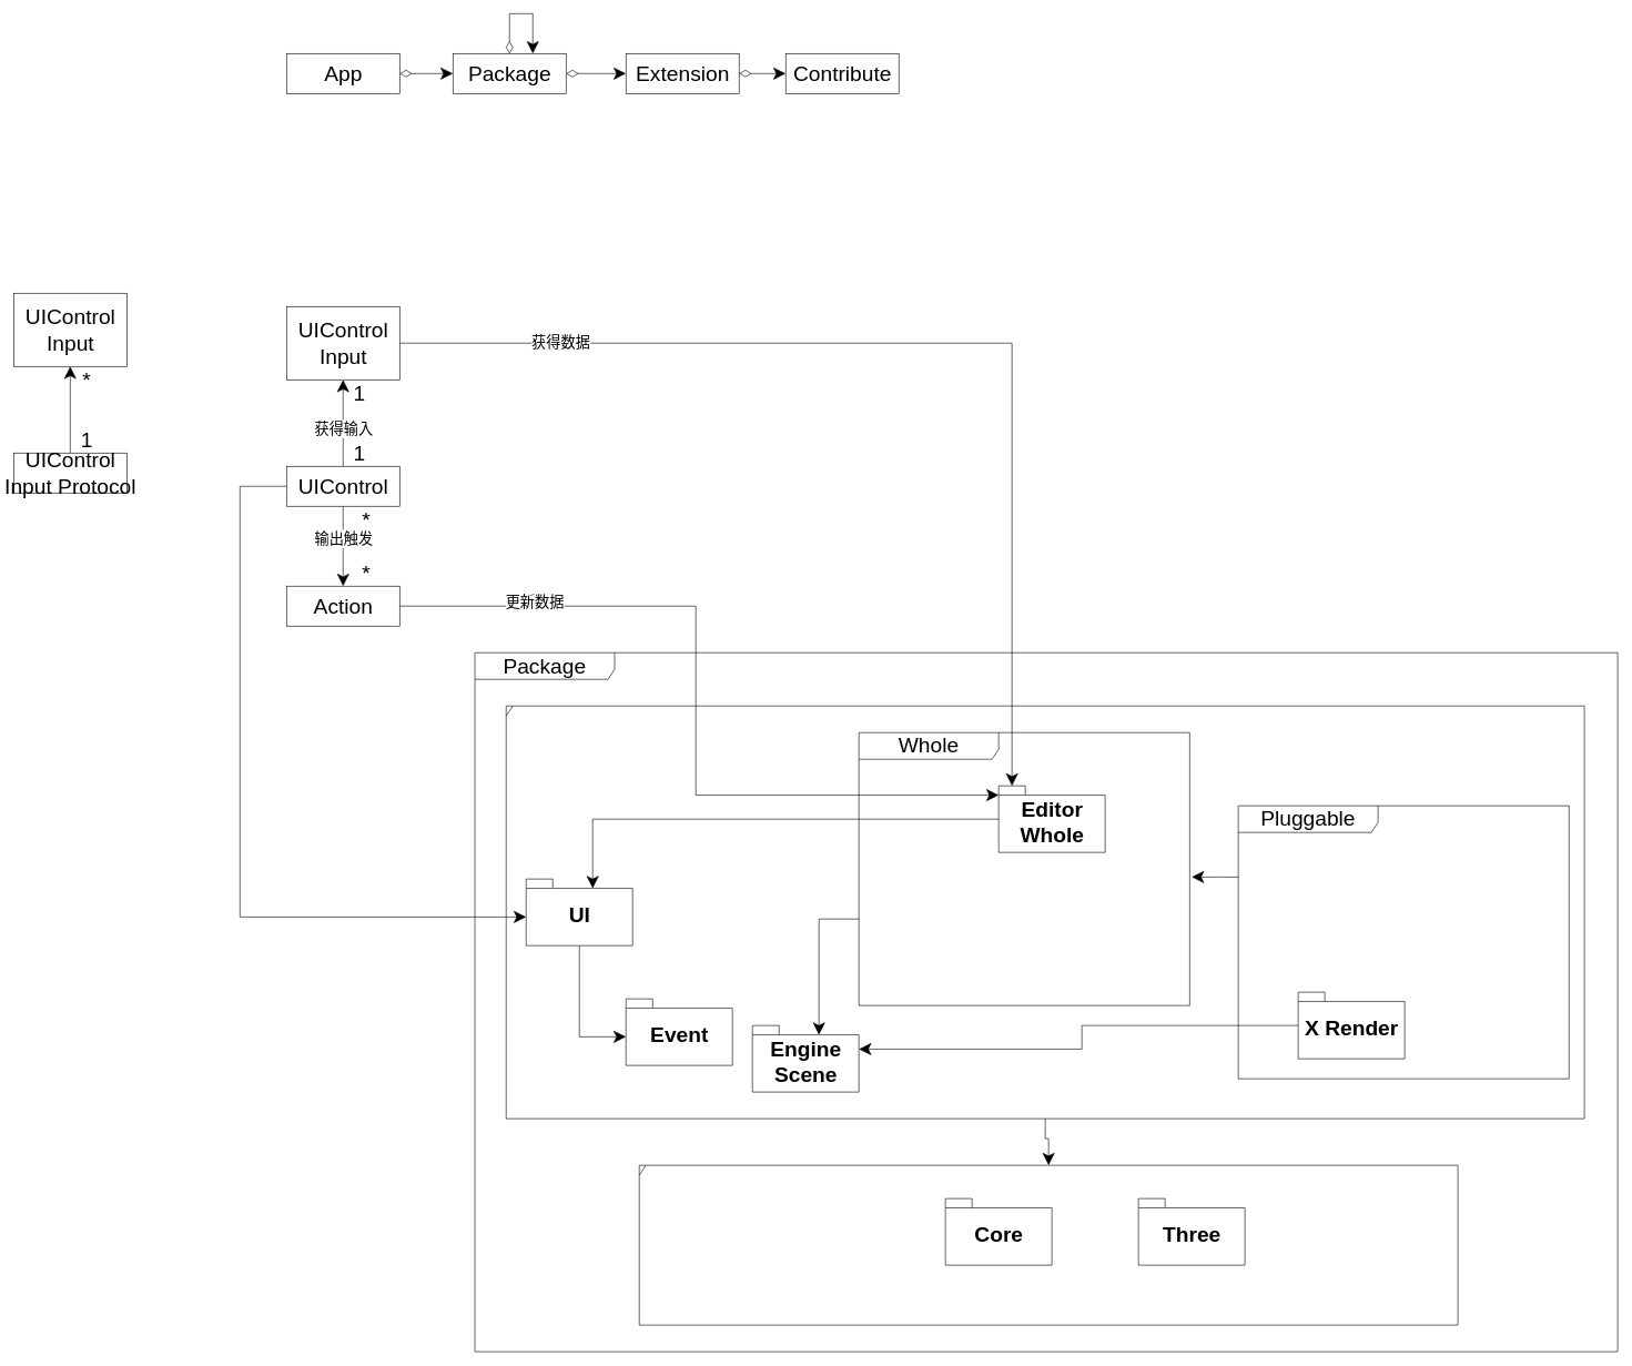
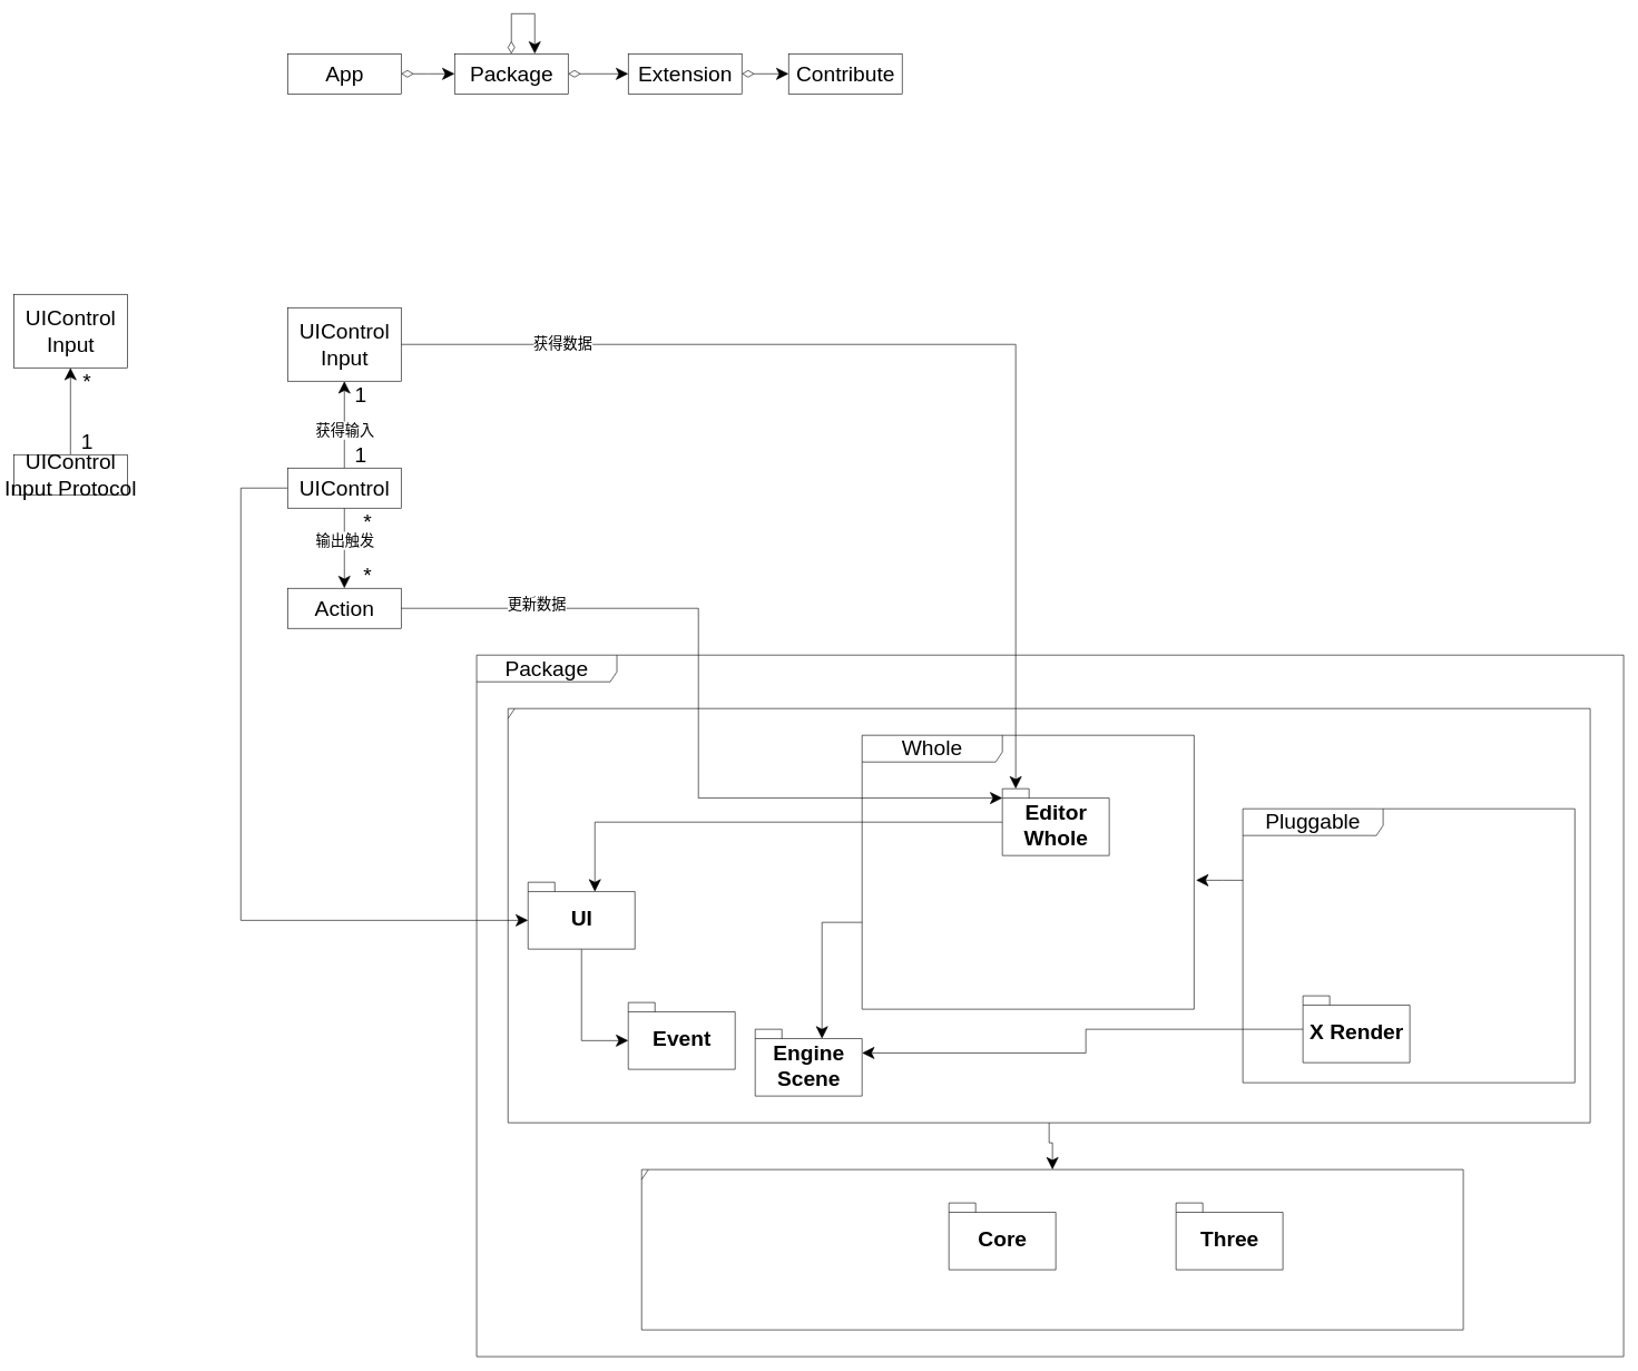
  <mxCell id="0" />
  <mxCell id="1" parent="0" />
  <mxCell id="2" value="&lt;font style=&quot;font-size: 32px&quot;&gt;Whole&lt;/font&gt;" style="shape=umlFrame;whiteSpace=wrap;html=1;width=210;height=40;fontSize=32;" parent="1" vertex="1"><mxGeometry x="1290" y="1100" width="497" height="410" as="geometry" /></mxCell>
  <mxCell id="3" value="&lt;font style=&quot;font-size: 32px&quot;&gt;Package&lt;/font&gt;" style="shape=umlFrame;whiteSpace=wrap;html=1;width=210;height=40;fontSize=32;" parent="1" vertex="1"><mxGeometry x="713" y="980" width="1717" height="1050" as="geometry" /></mxCell>
  <mxCell id="4" style="edgeStyle=orthogonalEdgeStyle;rounded=0;orthogonalLoop=1;jettySize=auto;html=1;startSize=16;endSize=16;" parent="1" source="5" target="6" edge="1"><mxGeometry relative="1" as="geometry" /></mxCell>
  <mxCell id="5" value="" style="shape=umlFrame;whiteSpace=wrap;html=1;width=10;height=15;fontSize=32;" parent="1" vertex="1"><mxGeometry x="760" y="1060" width="1620" height="620" as="geometry" /></mxCell>
  <mxCell id="6" value="" style="shape=umlFrame;whiteSpace=wrap;html=1;width=10;height=15;fontSize=32;" parent="1" vertex="1"><mxGeometry x="960" y="1750" width="1230" height="240" as="geometry" /></mxCell>
  <mxCell id="7" style="edgeStyle=orthogonalEdgeStyle;rounded=0;orthogonalLoop=1;jettySize=auto;html=1;entryX=0;entryY=0;entryDx=100;entryDy=14;entryPerimeter=0;endSize=16;startSize=16;" parent="1" target="11" edge="1"><mxGeometry relative="1" as="geometry"><mxPoint x="1290" y="1380" as="sourcePoint" /><Array as="points"><mxPoint x="1230" y="1380" /></Array></mxGeometry></mxCell>
  <mxCell id="8" style="edgeStyle=orthogonalEdgeStyle;rounded=0;orthogonalLoop=1;jettySize=auto;html=1;entryX=0;entryY=0;entryDx=100;entryDy=14;entryPerimeter=0;startSize=16;endSize=16;" parent="1" source="9" target="29" edge="1"><mxGeometry relative="1" as="geometry" /></mxCell>
  <mxCell id="9" value="Editor&lt;br&gt;Whole" style="shape=folder;fontStyle=1;spacingTop=10;tabWidth=40;tabHeight=14;tabPosition=left;html=1;fontSize=32;" parent="1" vertex="1"><mxGeometry x="1500" y="1180" width="160" height="100" as="geometry" /></mxCell>
  <mxCell id="10" value="Core" style="shape=folder;fontStyle=1;spacingTop=10;tabWidth=40;tabHeight=14;tabPosition=left;html=1;fontSize=32;" parent="1" vertex="1"><mxGeometry x="1420" y="1800" width="160" height="100" as="geometry" /></mxCell>
  <mxCell id="11" value="Engine&lt;br&gt;Scene" style="shape=folder;fontStyle=1;spacingTop=10;tabWidth=40;tabHeight=14;tabPosition=left;html=1;fontSize=32;" parent="1" vertex="1"><mxGeometry x="1130" y="1540" width="160" height="100" as="geometry" /></mxCell>
  <mxCell id="12" style="edgeStyle=orthogonalEdgeStyle;rounded=0;orthogonalLoop=1;jettySize=auto;html=1;exitX=0;exitY=0.261;exitDx=0;exitDy=0;exitPerimeter=0;endSize=16;startSize=16;" parent="1" source="13" edge="1"><mxGeometry relative="1" as="geometry"><mxPoint x="1790" y="1317" as="targetPoint" /></mxGeometry></mxCell>
  <mxCell id="13" value="&lt;font style=&quot;font-size: 32px&quot;&gt;Pluggable&lt;/font&gt;" style="shape=umlFrame;whiteSpace=wrap;html=1;width=210;height=40;fontSize=32;" parent="1" vertex="1"><mxGeometry x="1860" y="1210" width="497" height="410" as="geometry" /></mxCell>
  <mxCell id="14" style="edgeStyle=orthogonalEdgeStyle;rounded=0;orthogonalLoop=1;jettySize=auto;html=1;startSize=16;endSize=16;entryX=0;entryY=0;entryDx=160;entryDy=35.5;entryPerimeter=0;" parent="1" source="15" target="11" edge="1"><mxGeometry relative="1" as="geometry"><mxPoint x="1390" y="1386" as="targetPoint" /></mxGeometry></mxCell>
  <mxCell id="15" value="X Render" style="shape=folder;fontStyle=1;spacingTop=10;tabWidth=40;tabHeight=14;tabPosition=left;html=1;fontSize=32;" parent="1" vertex="1"><mxGeometry x="1950" y="1490" width="160" height="100" as="geometry" /></mxCell>
  <mxCell id="16" style="edgeStyle=orthogonalEdgeStyle;rounded=0;orthogonalLoop=1;jettySize=auto;html=1;entryX=0;entryY=0;entryDx=0;entryDy=14;entryPerimeter=0;startSize=16;endSize=16;" parent="1" source="18" target="9" edge="1"><mxGeometry relative="1" as="geometry" /></mxCell>
  <mxCell id="17" value="&lt;font style=&quot;font-size: 22px&quot;&gt;更新数据&lt;/font&gt;" style="edgeLabel;html=1;align=center;verticalAlign=middle;resizable=0;points=[];" parent="16" vertex="1" connectable="0"><mxGeometry x="-0.657" y="6" relative="1" as="geometry"><mxPoint x="-1" as="offset" /></mxGeometry></mxCell>
  <mxCell id="18" value="Action" style="html=1;fontSize=32;" parent="1" vertex="1"><mxGeometry x="430" y="880" width="170" height="60" as="geometry" /></mxCell>
  <mxCell id="19" style="edgeStyle=orthogonalEdgeStyle;rounded=0;orthogonalLoop=1;jettySize=auto;html=1;entryX=0.5;entryY=0;entryDx=0;entryDy=0;startSize=16;endSize=16;" parent="1" source="24" target="18" edge="1"><mxGeometry relative="1" as="geometry" /></mxCell>
  <mxCell id="20" value="&lt;font style=&quot;font-size: 22px&quot;&gt;输出触发&lt;/font&gt;" style="edgeLabel;html=1;align=center;verticalAlign=middle;resizable=0;points=[];" parent="19" vertex="1" connectable="0"><mxGeometry x="-0.622" y="3" relative="1" as="geometry"><mxPoint x="-3" y="25" as="offset" /></mxGeometry></mxCell>
  <mxCell id="21" style="edgeStyle=orthogonalEdgeStyle;rounded=0;orthogonalLoop=1;jettySize=auto;html=1;startSize=16;endSize=16;" parent="1" source="24" target="27" edge="1"><mxGeometry relative="1" as="geometry" /></mxCell>
  <mxCell id="22" value="&lt;font style=&quot;font-size: 22px&quot;&gt;获得输入&lt;/font&gt;" style="edgeLabel;html=1;align=center;verticalAlign=middle;resizable=0;points=[];" parent="21" vertex="1" connectable="0"><mxGeometry x="0.062" y="-1" relative="1" as="geometry"><mxPoint x="-1" y="12" as="offset" /></mxGeometry></mxCell>
  <mxCell id="23" style="edgeStyle=orthogonalEdgeStyle;rounded=0;orthogonalLoop=1;jettySize=auto;html=1;entryX=0;entryY=0;entryDx=0;entryDy=57;entryPerimeter=0;startSize=16;endSize=16;" parent="1" source="24" target="29" edge="1"><mxGeometry relative="1" as="geometry"><Array as="points"><mxPoint x="360" y="730" /><mxPoint x="360" y="1377" /></Array></mxGeometry></mxCell>
  <mxCell id="24" value="UIControl" style="html=1;fontSize=32;" parent="1" vertex="1"><mxGeometry x="430" y="700" width="170" height="60" as="geometry" /></mxCell>
  <mxCell id="25" style="edgeStyle=orthogonalEdgeStyle;rounded=0;orthogonalLoop=1;jettySize=auto;html=1;entryX=0;entryY=0;entryDx=20;entryDy=0;entryPerimeter=0;startSize=16;endSize=16;" parent="1" source="27" target="9" edge="1"><mxGeometry relative="1" as="geometry" /></mxCell>
  <mxCell id="26" value="&lt;font style=&quot;font-size: 22px&quot;&gt;获得数据&lt;/font&gt;" style="edgeLabel;html=1;align=center;verticalAlign=middle;resizable=0;points=[];" parent="25" vertex="1" connectable="0"><mxGeometry x="-0.695" y="2" relative="1" as="geometry"><mxPoint x="-1" as="offset" /></mxGeometry></mxCell>
  <mxCell id="27" value="UIControl&lt;br&gt;Input" style="html=1;fontSize=32;" parent="1" vertex="1"><mxGeometry x="430" y="460" width="170" height="110" as="geometry" /></mxCell>
  <mxCell id="28" style="edgeStyle=orthogonalEdgeStyle;rounded=0;orthogonalLoop=1;jettySize=auto;html=1;entryX=0;entryY=0;entryDx=0;entryDy=57;entryPerimeter=0;startSize=16;endSize=16;" parent="1" source="29" target="30" edge="1"><mxGeometry relative="1" as="geometry" /></mxCell>
  <mxCell id="29" value="UI" style="shape=folder;fontStyle=1;spacingTop=10;tabWidth=40;tabHeight=14;tabPosition=left;html=1;fontSize=32;" parent="1" vertex="1"><mxGeometry x="790" y="1320" width="160" height="100" as="geometry" /></mxCell>
  <mxCell id="30" value="Event" style="shape=folder;fontStyle=1;spacingTop=10;tabWidth=40;tabHeight=14;tabPosition=left;html=1;fontSize=32;" parent="1" vertex="1"><mxGeometry x="940" y="1500" width="160" height="100" as="geometry" /></mxCell>
- <mxCell id="31" value="Three" style="shape=folder;fontStyle=1;spacingTop=10;tabWidth=40;tabHeight=14;tabPosition=left;html=1;fontSize=32;" parent="1" vertex="1"><mxGeometry x="1710" y="1800" width="160" height="100" as="geometry" /></mxCell>
+ <mxCell id="31" value="Three" style="shape=folder;fontStyle=1;spacingTop=10;tabWidth=40;tabHeight=14;tabPosition=left;html=1;fontSize=32;" parent="1" vertex="1"><mxGeometry x="1760" y="1800" width="160" height="100" as="geometry" /></mxCell>
  <mxCell id="32" value="" style="edgeStyle=orthogonalEdgeStyle;rounded=0;orthogonalLoop=1;jettySize=auto;html=1;startSize=16;endSize=16;entryX=0;entryY=0.5;entryDx=0;entryDy=0;startArrow=diamondThin;startFill=0;" parent="1" source="33" target="35" edge="1"><mxGeometry relative="1" as="geometry"><mxPoint x="930" y="120" as="targetPoint" /></mxGeometry></mxCell>
  <mxCell id="33" value="Package" style="html=1;fontSize=32;" parent="1" vertex="1"><mxGeometry x="680" y="80" width="170" height="60" as="geometry" /></mxCell>
  <mxCell id="34" value="" style="edgeStyle=orthogonalEdgeStyle;rounded=0;orthogonalLoop=1;jettySize=auto;html=1;startSize=16;endSize=16;startArrow=diamondThin;startFill=0;" parent="1" source="35" target="36" edge="1"><mxGeometry relative="1" as="geometry" /></mxCell>
  <mxCell id="35" value="Extension" style="html=1;fontSize=32;" parent="1" vertex="1"><mxGeometry x="940" y="80" width="170" height="60" as="geometry" /></mxCell>
  <mxCell id="36" value="Contribute" style="html=1;fontSize=32;" parent="1" vertex="1"><mxGeometry x="1180" y="80" width="170" height="60" as="geometry" /></mxCell>
  <mxCell id="37" style="edgeStyle=orthogonalEdgeStyle;rounded=0;orthogonalLoop=1;jettySize=auto;html=1;startArrow=diamondThin;startFill=0;startSize=16;endSize=16;" parent="1" source="33" edge="1"><mxGeometry relative="1" as="geometry"><mxPoint x="800" y="80" as="targetPoint" /><Array as="points"><mxPoint x="765" y="20" /><mxPoint x="800" y="20" /></Array></mxGeometry></mxCell>
  <mxCell id="38" value="" style="edgeStyle=orthogonalEdgeStyle;rounded=0;orthogonalLoop=1;jettySize=auto;html=1;startSize=16;endSize=16;startArrow=diamondThin;startFill=0;" parent="1" source="39" edge="1"><mxGeometry relative="1" as="geometry"><mxPoint x="680" y="110" as="targetPoint" /></mxGeometry></mxCell>
  <mxCell id="39" value="App" style="html=1;fontSize=32;" parent="1" vertex="1"><mxGeometry x="430" y="80" width="170" height="60" as="geometry" /></mxCell>
  <mxCell id="40" value="&lt;font style=&quot;font-size: 32px&quot;&gt;1&lt;/font&gt;" style="text;html=1;strokeColor=none;fillColor=none;align=center;verticalAlign=middle;whiteSpace=wrap;rounded=0;" vertex="1" parent="1"><mxGeometry x="520" y="670" width="40" height="20" as="geometry" /></mxCell>
  <mxCell id="41" value="&lt;font style=&quot;font-size: 32px&quot;&gt;1&lt;/font&gt;" style="text;html=1;strokeColor=none;fillColor=none;align=center;verticalAlign=middle;whiteSpace=wrap;rounded=0;" vertex="1" parent="1"><mxGeometry x="520" y="580" width="40" height="20" as="geometry" /></mxCell>
  <mxCell id="42" value="&lt;font style=&quot;font-size: 32px&quot;&gt;*&lt;/font&gt;" style="text;html=1;strokeColor=none;fillColor=none;align=center;verticalAlign=middle;whiteSpace=wrap;rounded=0;" vertex="1" parent="1"><mxGeometry x="530" y="770" width="40" height="20" as="geometry" /></mxCell>
  <mxCell id="43" value="&lt;font style=&quot;font-size: 32px&quot;&gt;*&lt;/font&gt;" style="text;html=1;strokeColor=none;fillColor=none;align=center;verticalAlign=middle;whiteSpace=wrap;rounded=0;" vertex="1" parent="1"><mxGeometry x="530" y="850" width="40" height="20" as="geometry" /></mxCell>
  <mxCell id="44" style="edgeStyle=orthogonalEdgeStyle;rounded=0;orthogonalLoop=1;jettySize=auto;html=1;startSize=16;endSize=16;" edge="1" parent="1" source="45" target="46"><mxGeometry relative="1" as="geometry" /></mxCell>
  <mxCell id="45" value="UIControl&lt;br&gt;Input Protocol" style="html=1;fontSize=32;" vertex="1" parent="1"><mxGeometry x="20" y="680" width="170" height="60" as="geometry" /></mxCell>
  <mxCell id="46" value="UIControl&lt;br&gt;Input" style="html=1;fontSize=32;" vertex="1" parent="1"><mxGeometry x="20" y="440" width="170" height="110" as="geometry" /></mxCell>
  <mxCell id="47" value="&lt;font style=&quot;font-size: 32px&quot;&gt;1&lt;/font&gt;" style="text;html=1;strokeColor=none;fillColor=none;align=center;verticalAlign=middle;whiteSpace=wrap;rounded=0;" vertex="1" parent="1"><mxGeometry x="110" y="650" width="40" height="20" as="geometry" /></mxCell>
  <mxCell id="48" value="&lt;font style=&quot;font-size: 32px&quot;&gt;*&lt;/font&gt;" style="text;html=1;strokeColor=none;fillColor=none;align=center;verticalAlign=middle;whiteSpace=wrap;rounded=0;" vertex="1" parent="1"><mxGeometry x="110" y="560" width="40" height="20" as="geometry" /></mxCell>
